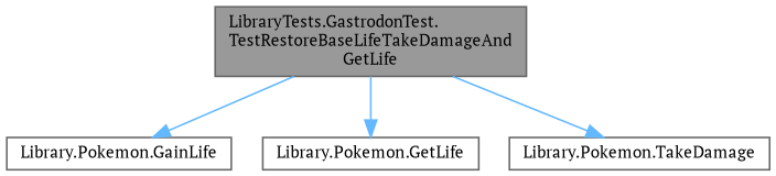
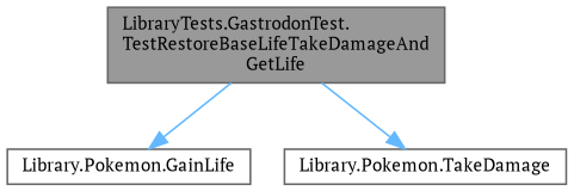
  digraph {
    rankdir=TB
    fontname="PT Serif"
    node [color=grey40 fillcolor=white fontname="PT Serif" fontsize=10 shape=box style=filled]
    edge [color=steelblue1 fontname="PT Serif" fontsize=10 labelfontname=Helvetica labelfontsize=10 style=solid]
    n1 [color=gray40 fillcolor=grey60 fontcolor=black height=0.2 label="LibraryTests.GastrodonTest.\lTestRestoreBaseLifeTakeDamageAnd\lGetLife" width=0.4]
    n2 [height=0.2 label="Library.Pokemon.GainLife" width=0.4]
-   n3 [height=0.2 label="Library.Pokemon.GetLife" width=0.4]
    n4 [height=0.2 label="Library.Pokemon.TakeDamage" width=0.4]
    n1 -> n2
-   n1 -> n3
    n1 -> n4
  }
